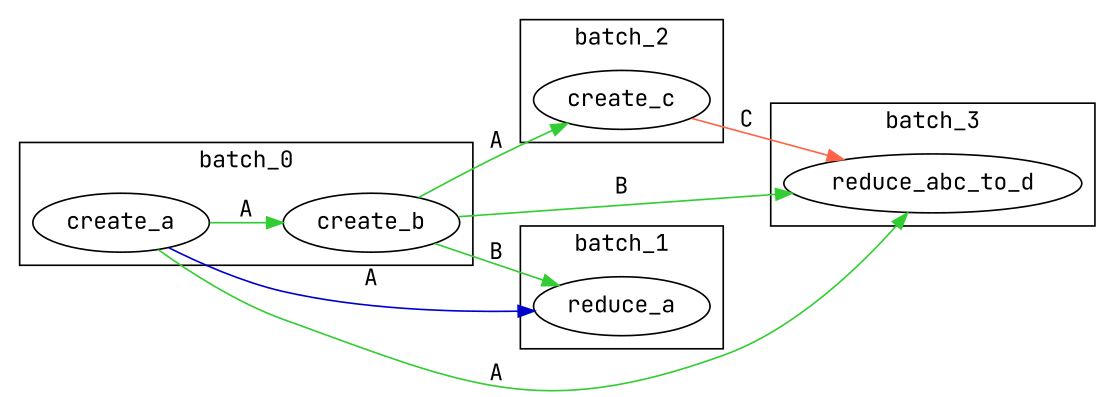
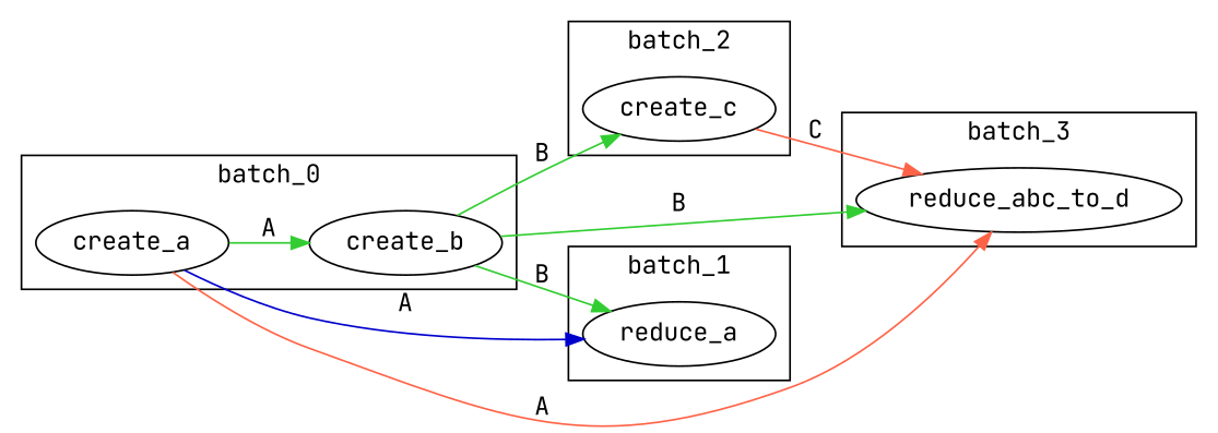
  digraph {
    fontname="JetBrains Mono"
    rankdir=LR
    node [fontname="JetBrains Mono"]
    edge [color=limegreen fontname="JetBrains Mono"]
    n1 [label=reduce_a]
    n2 [label=create_a]
    n3 [label=create_b]
    n4 [label=create_c]
    n5 [label=reduce_abc_to_d]
    subgraph cluster_1 {
      label=batch_1
      n1
    }
    subgraph cluster_2 {
      label=batch_0
      n2
      n3
    }
    subgraph cluster_3 {
      label=batch_2
      n4
    }
    subgraph cluster_4 {
      label=batch_3
      n5
    }
    n2 -> n1 [color=mediumblue label=A]
    n2 -> n3 [label=A]
-   n2 -> n5 [label=A]
+   n2 -> n5 [color=tomato label=A]
    n3 -> n1 [label=B]
-   n3 -> n4 [label=A]
+   n3 -> n4 [label=B]
    n3 -> n5 [label=B]
    n4 -> n5 [color=tomato label=C]
  }
